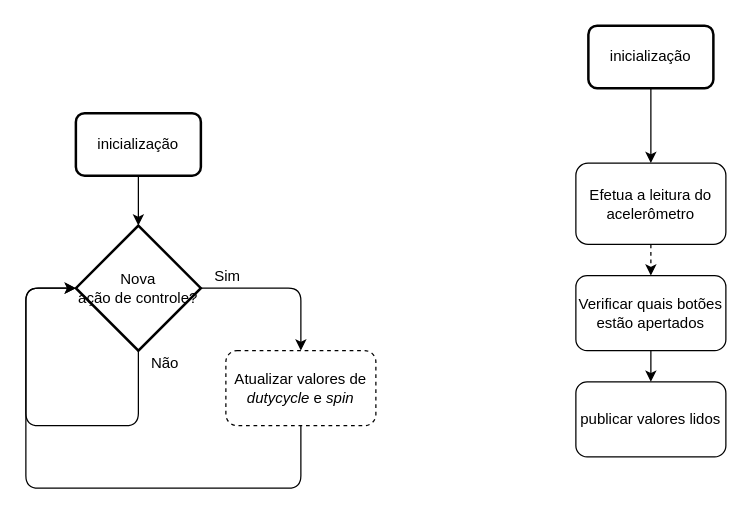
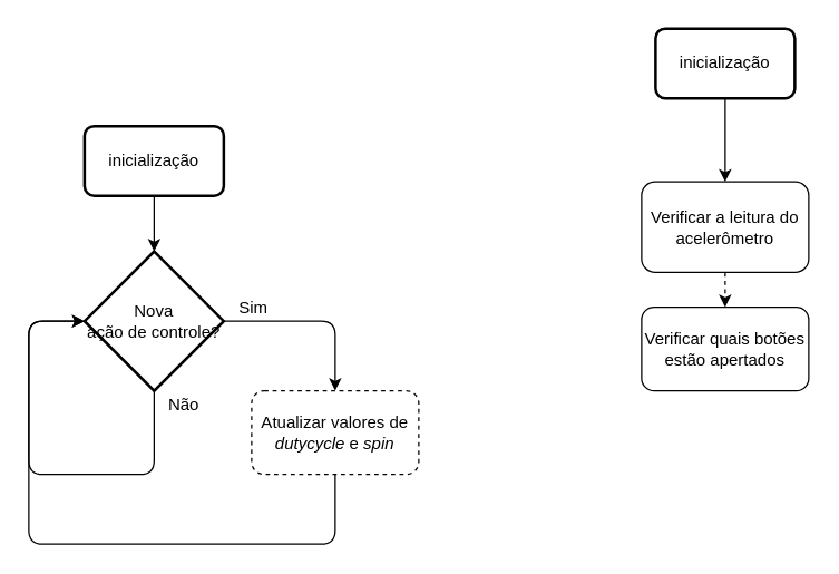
  <mxCell id="0" />
  <mxCell id="1" parent="0" />
  <mxCell id="2" value="&lt;div&gt;Nova&lt;/div&gt;&lt;div&gt;ação de controle? &lt;/div&gt;" style="strokeWidth=2;html=1;shape=mxgraph.flowchart.decision;whiteSpace=wrap;" vertex="1" parent="1"><mxGeometry x="60" y="180" width="100" height="100" as="geometry" /></mxCell>
  <mxCell id="3" value="inicialização" style="rounded=1;whiteSpace=wrap;html=1;absoluteArcSize=1;arcSize=14;strokeWidth=2;" vertex="1" parent="1"><mxGeometry x="60" y="90" width="100" height="50" as="geometry" /></mxCell>
  <mxCell id="4" value="Atualizar valores de &lt;i&gt;dutycycle &lt;/i&gt;e &lt;i&gt;spin&lt;/i&gt;" style="rounded=1;whiteSpace=wrap;html=1;dashed=1;" vertex="1" parent="1"><mxGeometry x="180" y="280" width="120" height="60" as="geometry" /></mxCell>
  <mxCell id="5" value="" style="endArrow=classic;html=1;exitX=1;exitY=0.5;exitDx=0;exitDy=0;exitPerimeter=0;entryX=0.5;entryY=0;entryDx=0;entryDy=0;" edge="1" parent="1" source="2" target="4"><mxGeometry width="50" height="50" relative="1" as="geometry"><mxPoint x="60" y="430" as="sourcePoint" /><mxPoint x="110" y="380" as="targetPoint" /><Array as="points"><mxPoint x="240" y="230" /></Array></mxGeometry></mxCell>
  <mxCell id="6" value="Sim" style="text;html=1;resizable=0;points=[];align=center;verticalAlign=middle;labelBackgroundColor=#ffffff;" vertex="1" connectable="0" parent="5"><mxGeometry x="-0.585" y="-2" relative="1" as="geometry"><mxPoint x="-6.5" y="-12" as="offset" /></mxGeometry></mxCell>
  <mxCell id="7" value="" style="endArrow=classic;html=1;entryX=0;entryY=0.5;entryDx=0;entryDy=0;entryPerimeter=0;exitX=0.5;exitY=1;exitDx=0;exitDy=0;exitPerimeter=0;" edge="1" parent="1" source="2" target="2"><mxGeometry width="50" height="50" relative="1" as="geometry"><mxPoint x="60" y="500" as="sourcePoint" /><mxPoint x="110" y="450" as="targetPoint" /><Array as="points"><mxPoint x="110" y="340" /><mxPoint x="20" y="340" /><mxPoint x="20" y="280" /><mxPoint x="20" y="230" /></Array></mxGeometry></mxCell>
  <mxCell id="8" value="Não" style="text;html=1;resizable=0;points=[];align=center;verticalAlign=middle;labelBackgroundColor=#ffffff;" vertex="1" connectable="0" parent="7"><mxGeometry x="-0.911" y="3" relative="1" as="geometry"><mxPoint x="17" y="-3.5" as="offset" /></mxGeometry></mxCell>
  <mxCell id="9" value="" style="endArrow=classic;html=1;entryX=0.5;entryY=0;entryDx=0;entryDy=0;entryPerimeter=0;exitX=0.5;exitY=1;exitDx=0;exitDy=0;" edge="1" parent="1" source="3" target="2"><mxGeometry width="50" height="50" relative="1" as="geometry"><mxPoint x="10" y="500" as="sourcePoint" /><mxPoint x="60" y="450" as="targetPoint" /></mxGeometry></mxCell>
  <mxCell id="10" value="" style="endArrow=classic;html=1;entryX=0;entryY=0.5;entryDx=0;entryDy=0;entryPerimeter=0;exitX=0.5;exitY=1;exitDx=0;exitDy=0;" edge="1" parent="1" source="4" target="2"><mxGeometry width="50" height="50" relative="1" as="geometry"><mxPoint x="240" y="430" as="sourcePoint" /><mxPoint x="60" y="450" as="targetPoint" /><Array as="points"><mxPoint x="240" y="390" /><mxPoint x="20" y="390" /><mxPoint x="20" y="230" /></Array></mxGeometry></mxCell>
  <mxCell id="11" value="inicialização" style="rounded=1;whiteSpace=wrap;html=1;absoluteArcSize=1;arcSize=14;strokeWidth=2;" vertex="1" parent="1"><mxGeometry x="470" y="20" width="100" height="50" as="geometry" /></mxCell>
- <mxCell id="12" value="Efetua a leitura do acelerômetro" style="rounded=1;whiteSpace=wrap;html=1;" vertex="1" parent="1"><mxGeometry x="460" y="130" width="120" height="65" as="geometry" /></mxCell>
+ <mxCell id="12" value="Verificar a leitura do acelerômetro" style="rounded=1;whiteSpace=wrap;html=1;" vertex="1" parent="1"><mxGeometry x="460" y="130" width="120" height="65" as="geometry" /></mxCell>
  <mxCell id="13" value="Verificar quais botões estão apertados" style="rounded=1;whiteSpace=wrap;html=1;" vertex="1" parent="1"><mxGeometry x="460" y="220" width="120" height="60" as="geometry" /></mxCell>
  <mxCell id="14" value="" style="endArrow=classic;html=1;entryX=0.5;entryY=0;entryDx=0;entryDy=0;exitX=0.5;exitY=1;exitDx=0;exitDy=0;dashed=1;" edge="1" source="12" target="13" parent="1"><mxGeometry width="50" height="50" relative="1" as="geometry"><mxPoint x="340" y="350" as="sourcePoint" /><mxPoint x="390" y="300" as="targetPoint" /></mxGeometry></mxCell>
  <mxCell id="15" value="" style="endArrow=classic;html=1;exitX=0.5;exitY=1;exitDx=0;exitDy=0;" edge="1" source="11" parent="1"><mxGeometry width="50" height="50" relative="1" as="geometry"><mxPoint x="420" y="380" as="sourcePoint" /><mxPoint x="520" y="130" as="targetPoint" /></mxGeometry></mxCell>
- <mxCell id="16" value="publicar valores lidos" style="rounded=1;whiteSpace=wrap;html=1;" vertex="1" parent="1"><mxGeometry x="460" y="305" width="120" height="60" as="geometry" /></mxCell>
- <mxCell id="17" value="" style="endArrow=classic;html=1;entryX=0.5;entryY=0;entryDx=0;entryDy=0;exitX=0.5;exitY=1;exitDx=0;exitDy=0;" edge="1" parent="1" source="13" target="16"><mxGeometry width="50" height="50" relative="1" as="geometry"><mxPoint x="530" y="205" as="sourcePoint" /><mxPoint x="530" y="230" as="targetPoint" /></mxGeometry></mxCell>
